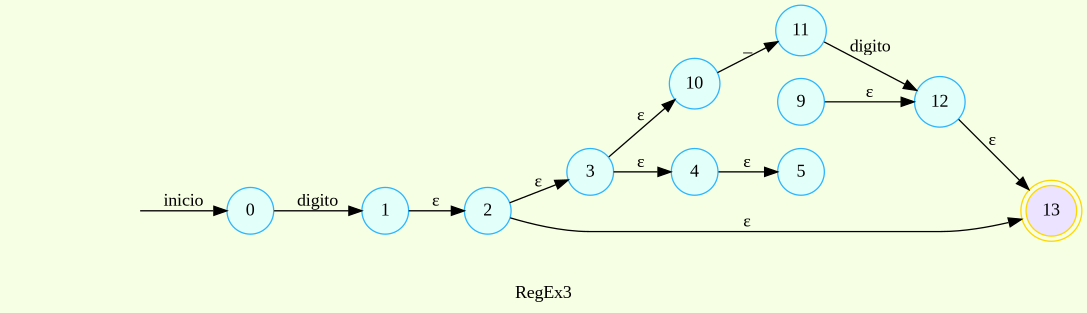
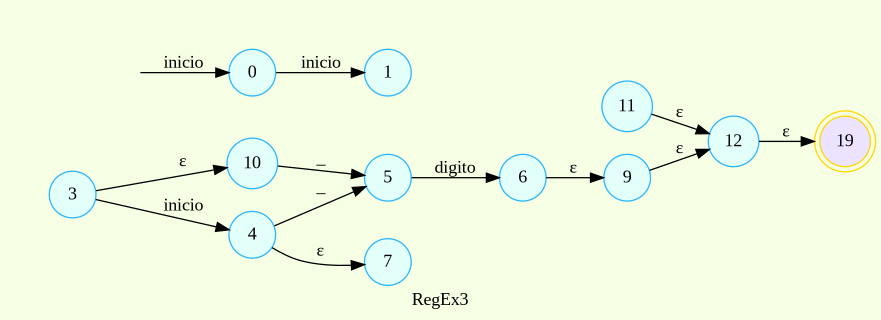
  digraph {
    bgcolor="#F6FFE3"
    fontname="Liberation Serif"
    label=RegEx3
    rankdir=LR
    node [color="#2CB5FF" fillcolor="#E3FFFA" fontname="Liberation Serif" shape=circle style=filled]
    edge [fontname="Liberation Serif"]
-   13 [color=gold fillcolor="#EBE3FF" shape=doublecircle]
+   13 [color=gold fillcolor="#EBE3FF" shape=doublecircle label=19]
    flechainicio [style=invis]
    0
    1
-   2
    3
    10
    4
    11
+   7
    5
    12
+   6
    9
    flechainicio -> 0 [label=inicio]
-   0 -> 1 [label=digito]
-   1 -> 2 [label="ε"]
-   2 -> 13 [label="ε"]
-   2 -> 3 [label="ε"]
+   0 -> 1 [label=inicio]
    3 -> 10 [label="ε"]
-   3 -> 4 [label="ε"]
-   10 -> 11 [label=_]
-   4 -> 5 [label="ε"]
-   11 -> 12 [label=digito]
+   3 -> 4 [label=inicio]
+   10 -> 5 [label=_]
+   4 -> 7 [label="ε"]
+   4 -> 5 [label=_]
+   11 -> 12 [label="ε"]
+   5 -> 6 [label=digito]
    12 -> 13 [label="ε"]
+   6 -> 9 [label="ε"]
    9 -> 12 [label="ε"]
  }
